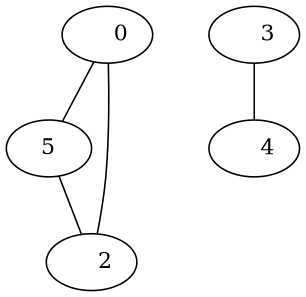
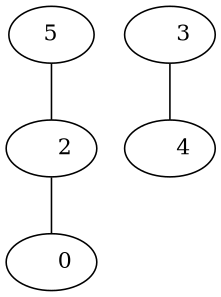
  graph {
    n1 [label="    0"]
    n2 [label=5]
    n3 [label="    2"]
    n4 [label="    3"]
    n5 [label="    4"]
-   n1 -- n2
    n2 -- n3
    n3 -- n1
    n4 -- n5
  }
